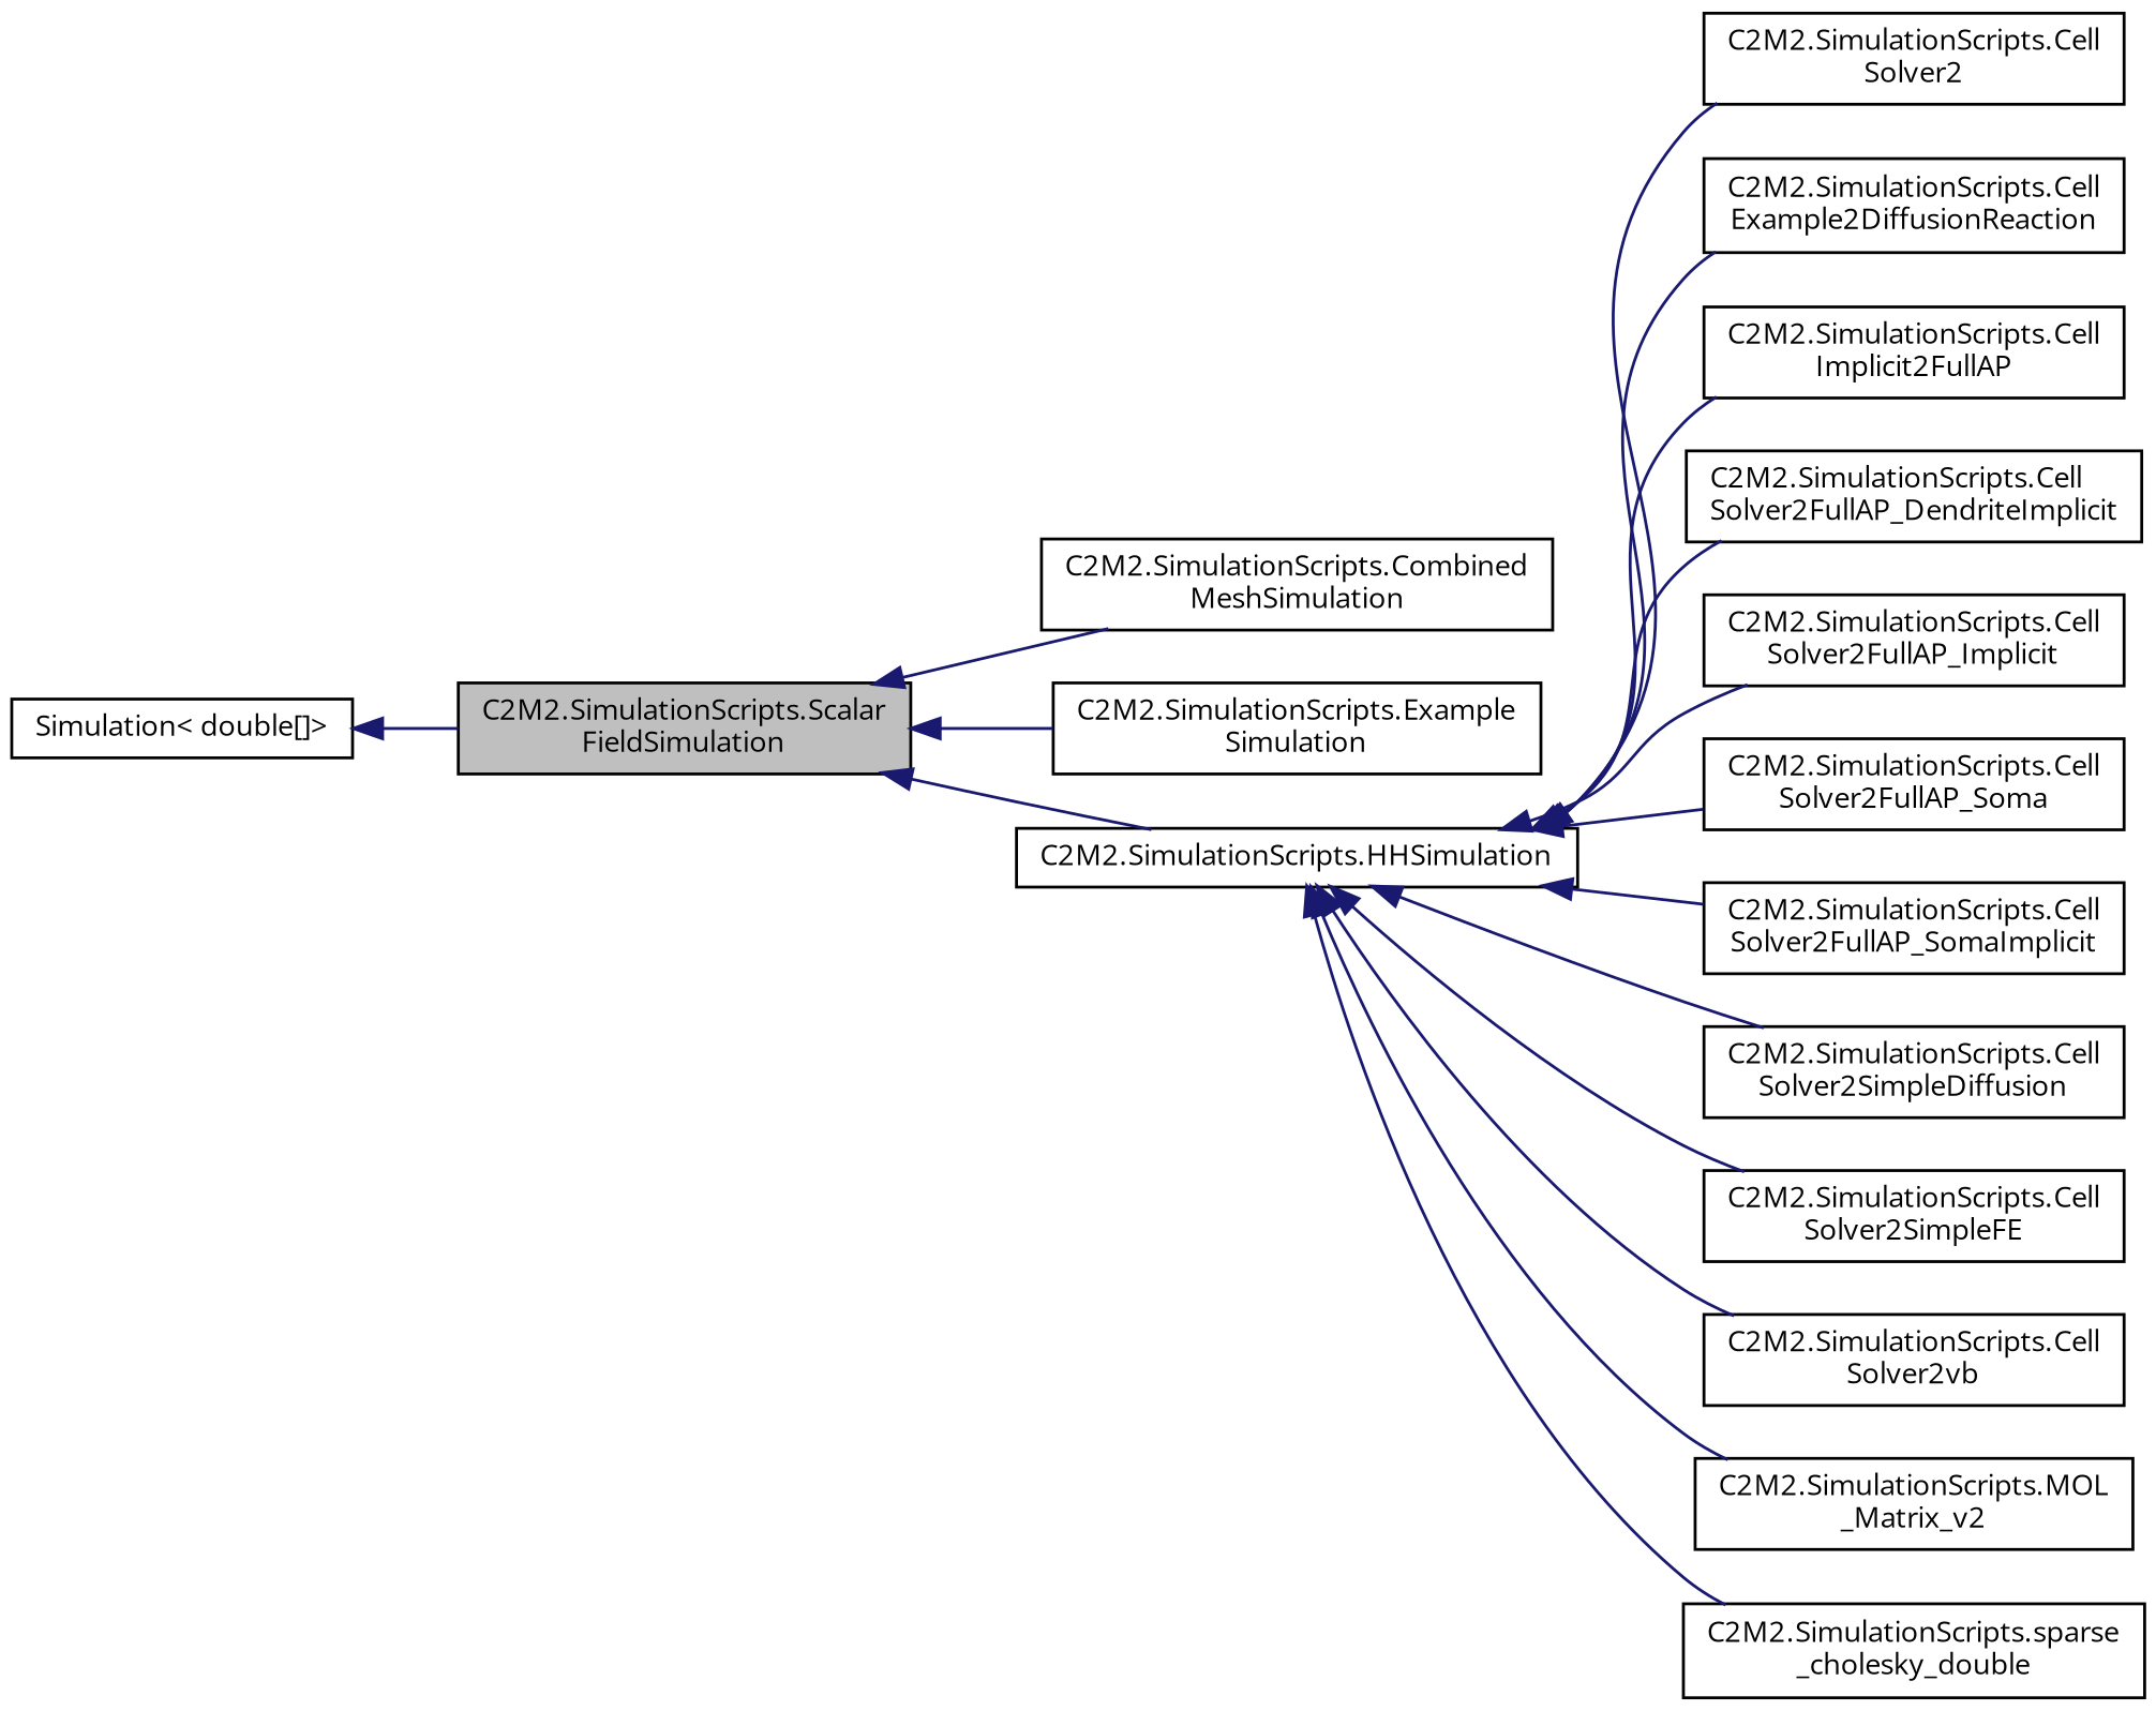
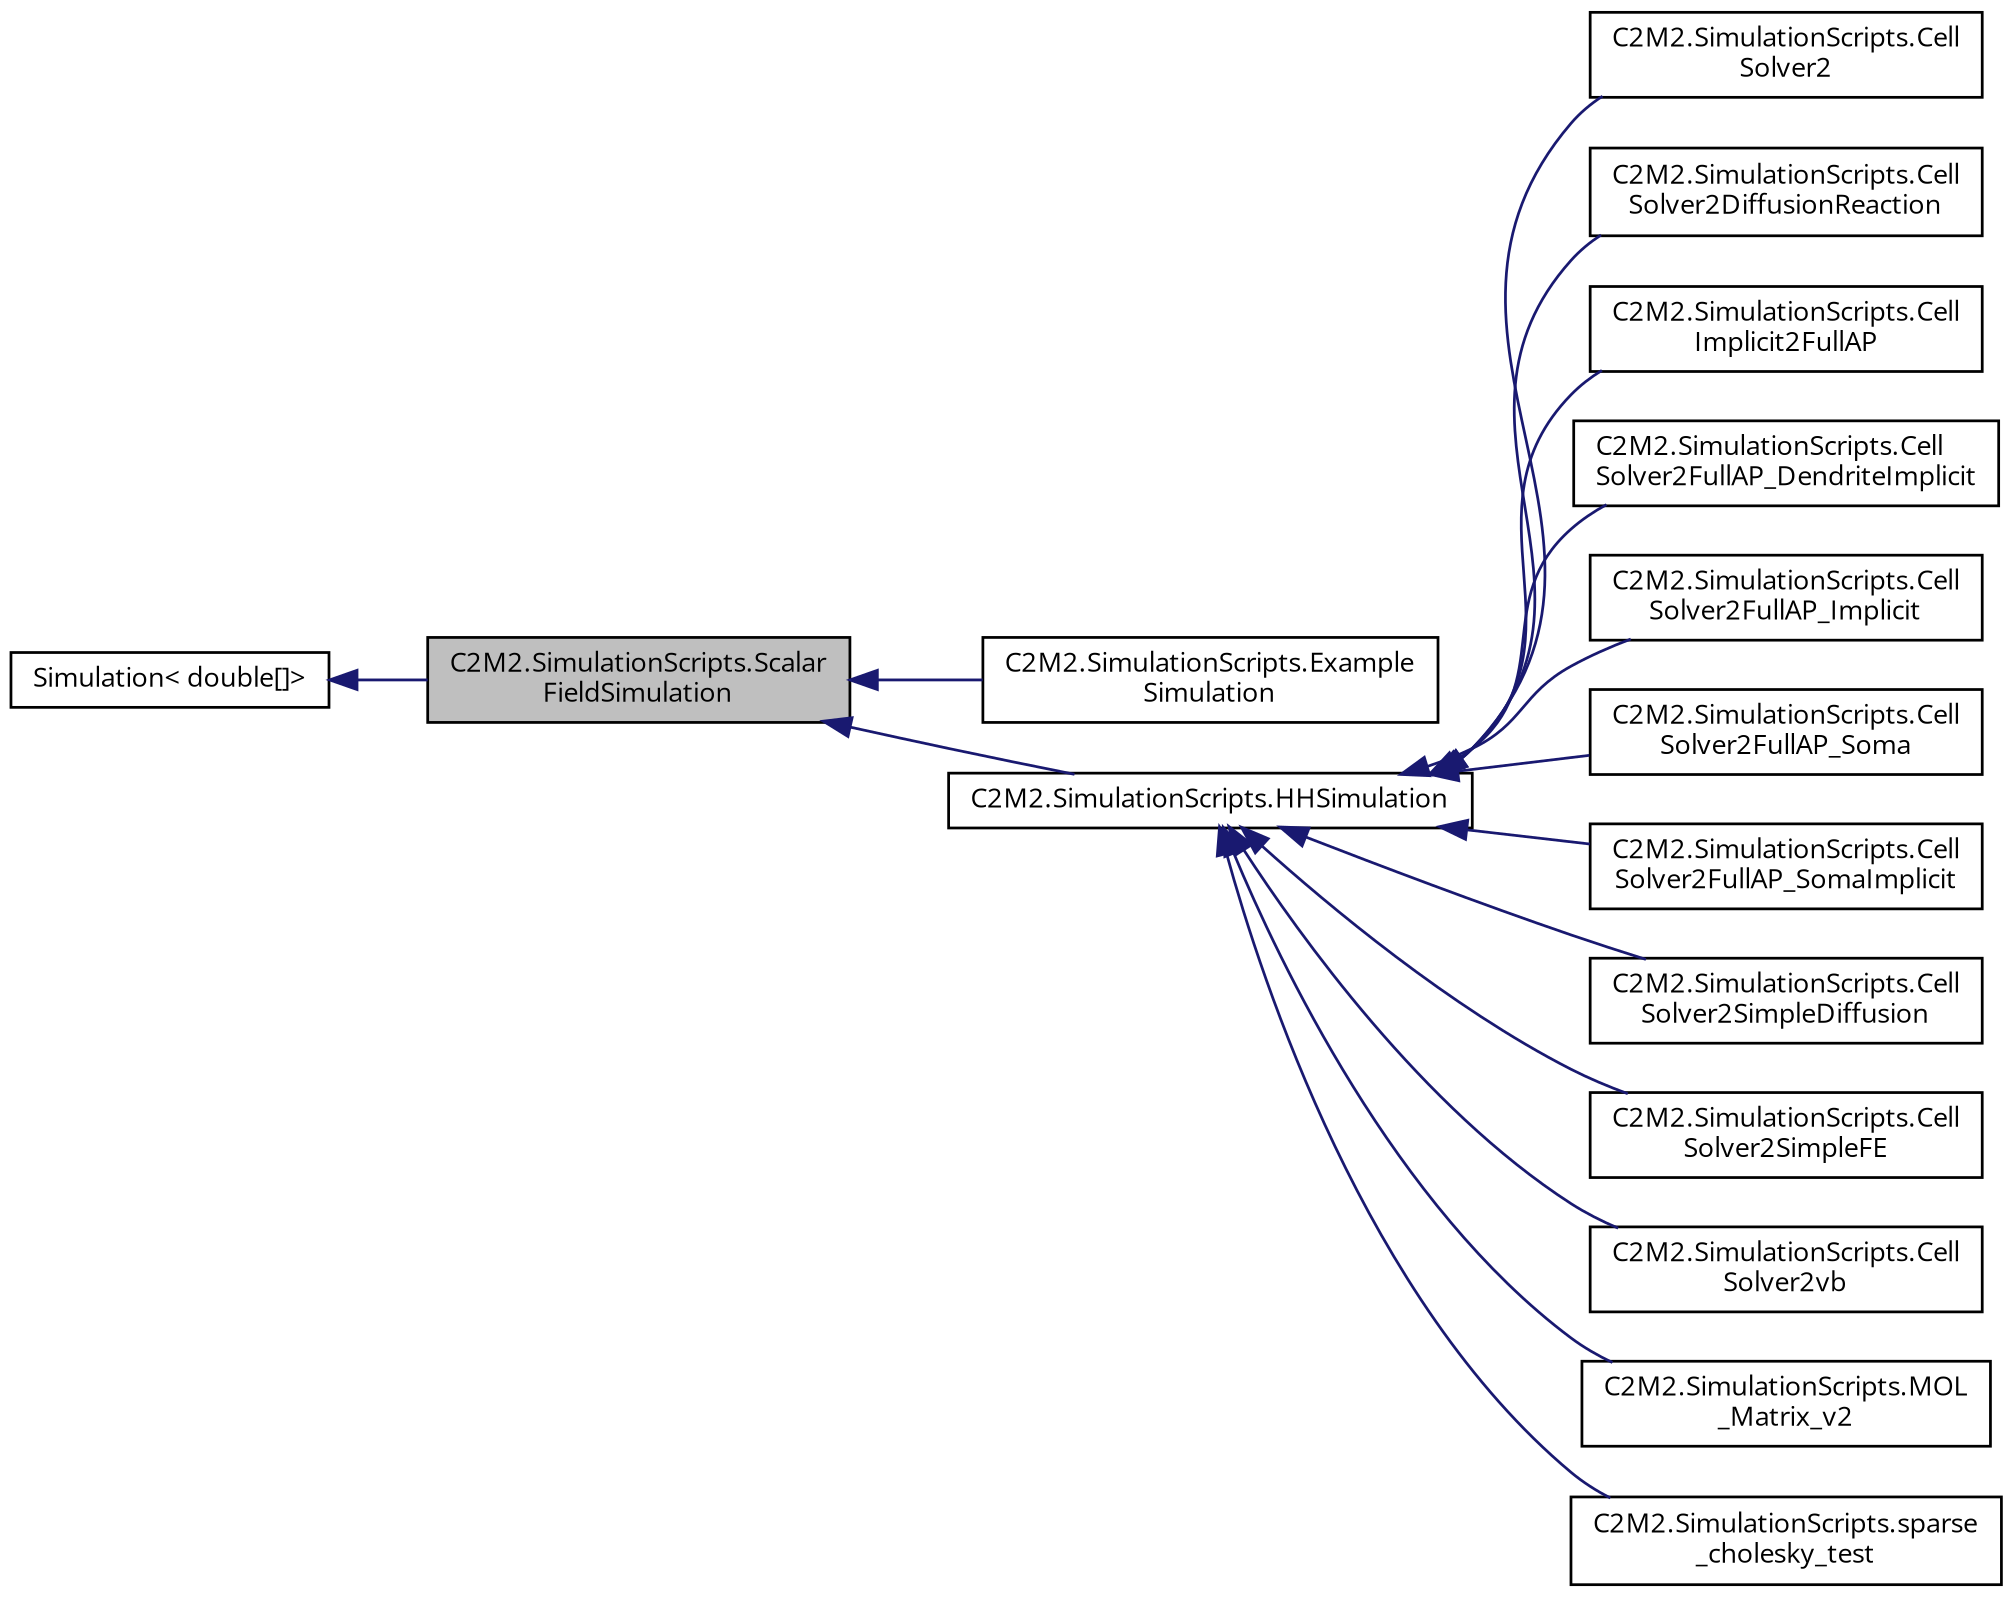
  digraph {
    fontname="Open Sans"
    rankdir=LR
    node [color=black fillcolor=white fontname="Open Sans" fontsize=10 shape=record style=filled]
    edge [color=midnightblue dir=back fontname="Open Sans" fontsize=10 labelfontname=Helvetica labelfontsize=10 style=solid]
    n1 [fillcolor=grey75 fontcolor=black height=0.2 label="C2M2.SimulationScripts.Scalar\lFieldSimulation" width=0.4]
-   n2 [height=0.2 label="C2M2.SimulationScripts.Combined\lMeshSimulation" width=0.4]
    n3 [height=0.2 label="C2M2.SimulationScripts.Example\lSimulation" width=0.4]
    n4 [height=0.2 label="C2M2.SimulationScripts.HHSimulation" width=0.4]
    n5 [height=0.2 label="C2M2.SimulationScripts.Cell\lSolver2" width=0.4]
-   n6 [height=0.2 label="C2M2.SimulationScripts.Cell\lExample2DiffusionReaction" width=0.4]
+   n6 [height=0.2 label="C2M2.SimulationScripts.Cell\lSolver2DiffusionReaction" width=0.4]
    n7 [height=0.2 label="C2M2.SimulationScripts.Cell\lImplicit2FullAP" width=0.4]
    n8 [height=0.2 label="C2M2.SimulationScripts.Cell\lSolver2FullAP_DendriteImplicit" width=0.4]
    n9 [height=0.2 label="C2M2.SimulationScripts.Cell\lSolver2FullAP_Implicit" width=0.4]
    n10 [height=0.2 label="C2M2.SimulationScripts.Cell\lSolver2FullAP_Soma" width=0.4]
    n11 [height=0.2 label="C2M2.SimulationScripts.Cell\lSolver2FullAP_SomaImplicit" width=0.4]
    n12 [height=0.2 label="C2M2.SimulationScripts.Cell\lSolver2SimpleDiffusion" width=0.4]
    n13 [height=0.2 label="C2M2.SimulationScripts.Cell\lSolver2SimpleFE" width=0.4]
    n14 [height=0.2 label="C2M2.SimulationScripts.Cell\lSolver2vb" width=0.4]
    n15 [height=0.2 label="C2M2.SimulationScripts.MOL\l_Matrix_v2" width=0.4]
-   n16 [height=0.2 label="C2M2.SimulationScripts.sparse\l_cholesky_double" width=0.4]
+   n16 [height=0.2 label="C2M2.SimulationScripts.sparse\l_cholesky_test" width=0.4]
    n17 [height=0.2 label="Simulation\< double[]\>" width=0.4]
-   n1 -> n2
    n1 -> n3
    n1 -> n4
    n4 -> n5
    n4 -> n6
    n4 -> n7
    n4 -> n8
    n4 -> n9
    n4 -> n10
    n4 -> n11
    n4 -> n12
    n4 -> n13
    n4 -> n14
    n4 -> n15
    n4 -> n16
    n17 -> n1
  }
